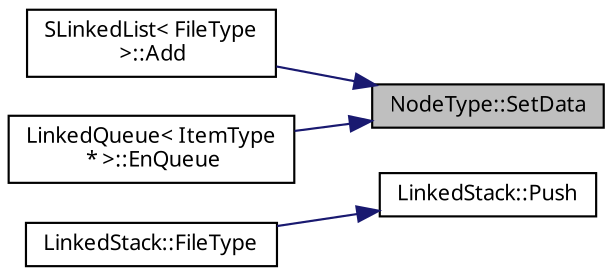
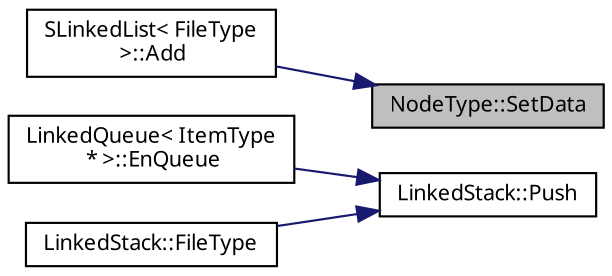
  digraph {
    fontname="Noto Sans"
    rankdir=RL
    node [color=black fillcolor=white fontname="Noto Sans" fontsize=10 shape=record style=filled]
    edge [color=midnightblue dir=back fontname="Noto Sans" fontsize=10 labelfontname=Helvetica labelfontsize=10 style=solid]
    n1 [fillcolor=grey75 fontcolor=black height=0.2 label="NodeType::SetData" width=0.4]
    n2 [height=0.2 label="LinkedQueue\< ItemType\l * \>::EnQueue" width=0.4]
    n3 [height=0.2 label="SLinkedList\< FileType\l \>::Add" width=0.4]
    n4 [height=0.2 label="LinkedStack::Push" width=0.4]
    n5 [height=0.2 label="LinkedStack::FileType" width=0.4]
-   n1 -> n2
+   n4 -> n2
    n1 -> n3
    n4 -> n5
  }
